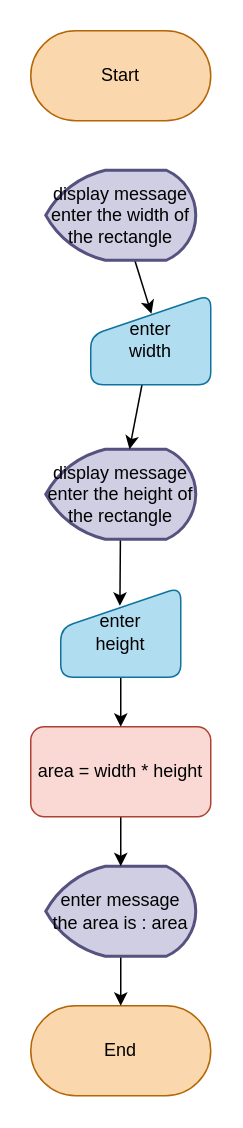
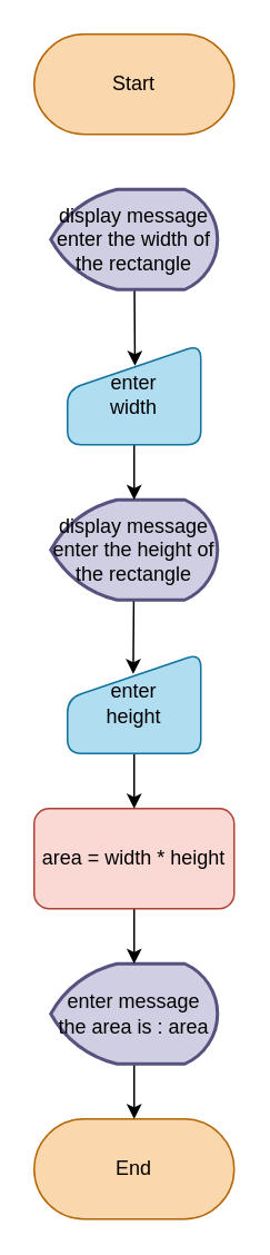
  <mxCell id="0" />
  <mxCell id="1" parent="0" />
  <mxCell id="2" value="Start" style="rounded=1;whiteSpace=wrap;html=1;arcSize=50;fillColor=#fad7ac;strokeColor=#b46504;fontColor=#000000;" vertex="1" parent="1"><mxGeometry x="20" y="20" width="120" height="60" as="geometry" /></mxCell>
  <mxCell id="3" value="End" style="rounded=1;whiteSpace=wrap;html=1;arcSize=50;fillColor=#fad7ac;strokeColor=#b46504;fontColor=#000000;" vertex="1" parent="1"><mxGeometry x="20" y="670" width="120" height="60" as="geometry" /></mxCell>
  <mxCell id="4" value="" style="edgeStyle=none;html=1;fontColor=#000000;entryX=0.506;entryY=0.212;entryDx=0;entryDy=0;entryPerimeter=0;" edge="1" parent="1" source="5" target="13"><mxGeometry relative="1" as="geometry" /></mxCell>
  <mxCell id="5" value="display message&lt;br&gt;enter the width of the rectangle" style="strokeWidth=2;html=1;shape=mxgraph.flowchart.display;whiteSpace=wrap;fillColor=#d0cee2;strokeColor=#56517e;fontColor=#000000;" vertex="1" parent="1"><mxGeometry x="30" y="113" width="100" height="60" as="geometry" /></mxCell>
  <mxCell id="6" value="" style="edgeStyle=none;html=1;fontColor=#000000;entryX=0.493;entryY=0.206;entryDx=0;entryDy=0;entryPerimeter=0;" edge="1" parent="1" source="7" target="15"><mxGeometry relative="1" as="geometry" /></mxCell>
  <mxCell id="7" value="display message&lt;br&gt;enter the height of the rectangle" style="strokeWidth=2;html=1;shape=mxgraph.flowchart.display;whiteSpace=wrap;fillColor=#d0cee2;strokeColor=#56517e;fontColor=#000000;" vertex="1" parent="1"><mxGeometry x="30" y="299" width="100" height="60" as="geometry" /></mxCell>
  <mxCell id="8" value="" style="edgeStyle=none;html=1;fontColor=#000000;" edge="1" parent="1" source="9" target="3"><mxGeometry relative="1" as="geometry" /></mxCell>
  <mxCell id="9" value="enter message&lt;br&gt;the area is : area" style="strokeWidth=2;html=1;shape=mxgraph.flowchart.display;whiteSpace=wrap;fillColor=#d0cee2;strokeColor=#56517e;fontColor=#000000;" vertex="1" parent="1"><mxGeometry x="30" y="577" width="100" height="60" as="geometry" /></mxCell>
  <mxCell id="10" value="" style="edgeStyle=none;html=1;fontColor=#000000;" edge="1" parent="1" source="11" target="9"><mxGeometry relative="1" as="geometry" /></mxCell>
  <mxCell id="11" value="area = width * height" style="rounded=1;whiteSpace=wrap;html=1;fillColor=#fad9d5;strokeColor=#ae4132;fontColor=#000000;" vertex="1" parent="1"><mxGeometry x="20" y="484" width="120" height="60" as="geometry" /></mxCell>
  <mxCell id="12" value="" style="edgeStyle=none;html=1;fontColor=#000000;" edge="1" parent="1" source="13" target="7"><mxGeometry relative="1" as="geometry" /></mxCell>
- <mxCell id="13" value="enter&lt;br&gt;width" style="shape=manualInput;whiteSpace=wrap;html=1;rounded=1;arcSize=17;size=27;fillColor=#b1ddf0;strokeColor=#10739e;fontColor=#000000;" vertex="1" parent="1"><mxGeometry x="60" y="196" width="80" height="60" as="geometry" /></mxCell>
+ <mxCell id="13" value="enter&lt;br&gt;width" style="shape=manualInput;whiteSpace=wrap;html=1;rounded=1;arcSize=17;size=27;fillColor=#b1ddf0;strokeColor=#10739e;fontColor=#000000;" vertex="1" parent="1"><mxGeometry x="40" y="206" width="80" height="60" as="geometry" /></mxCell>
  <mxCell id="14" value="" style="edgeStyle=none;html=1;fontColor=#000000;" edge="1" parent="1" source="15" target="11"><mxGeometry relative="1" as="geometry" /></mxCell>
  <mxCell id="15" value="enter&lt;br&gt;height" style="shape=manualInput;whiteSpace=wrap;html=1;rounded=1;arcSize=17;size=27;fillColor=#b1ddf0;strokeColor=#10739e;fontColor=#000000;" vertex="1" parent="1"><mxGeometry x="40" y="391" width="80" height="60" as="geometry" /></mxCell>
